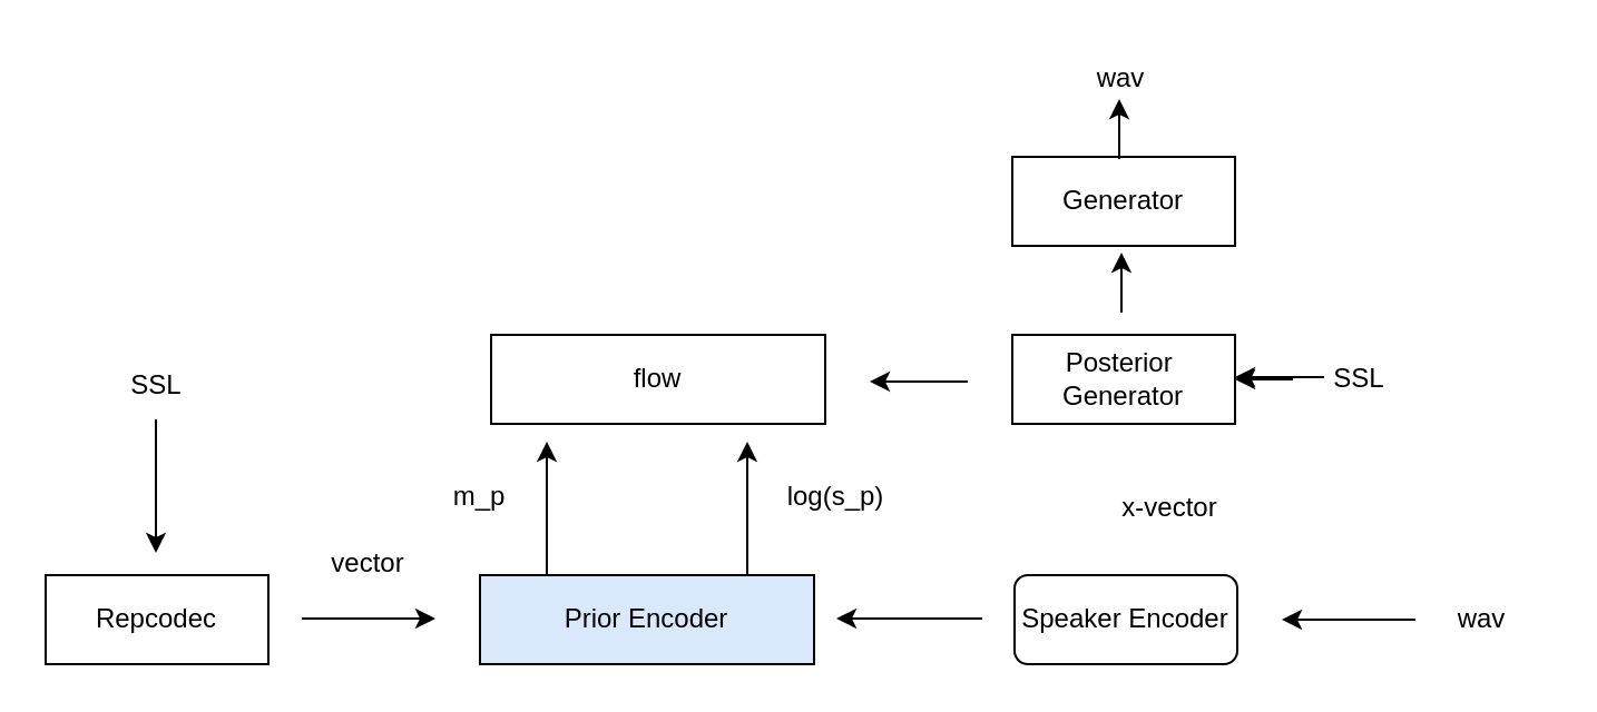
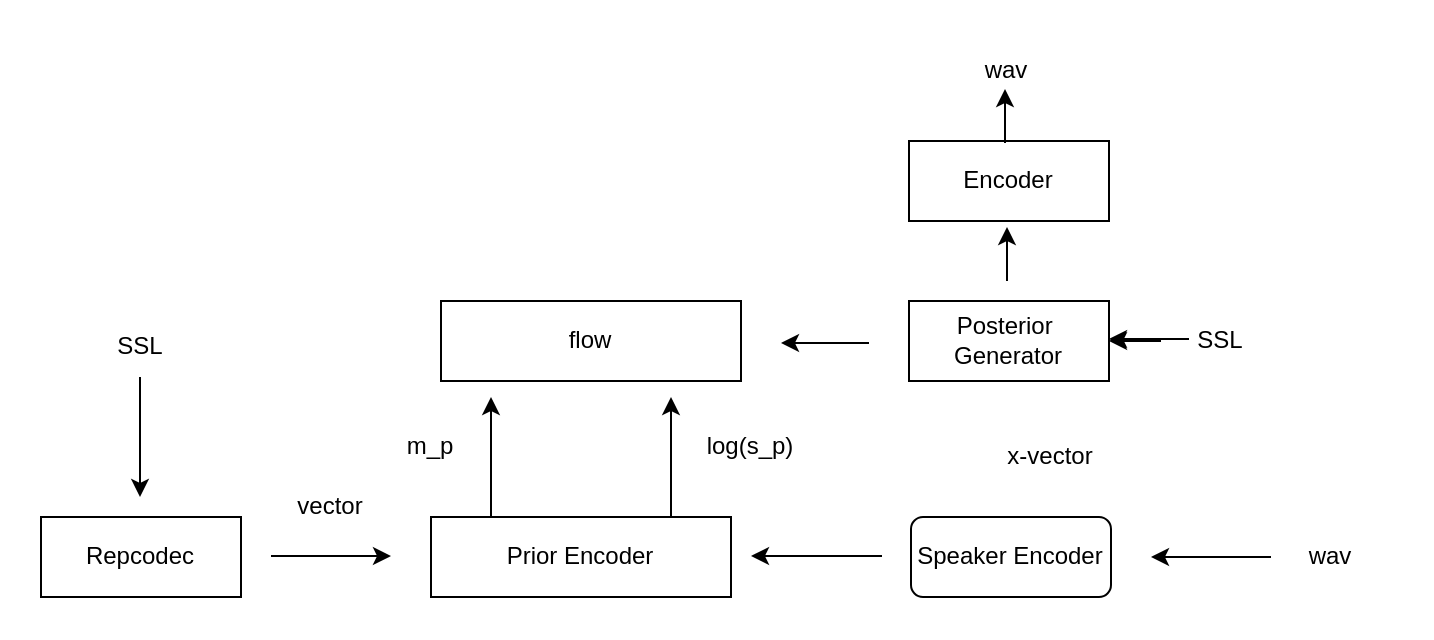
  <mxCell id="0" />
  <mxCell id="1" parent="0" />
  <mxCell id="2" value="Repcodec" style="rounded=0;whiteSpace=wrap;html=1;" vertex="1" parent="1"><mxGeometry x="20" y="258" width="100" height="40" as="geometry" /></mxCell>
  <mxCell id="3" value="" style="endArrow=classic;html=1;rounded=0;" edge="1" parent="1"><mxGeometry width="50" height="50" relative="1" as="geometry"><mxPoint x="69.5" y="188" as="sourcePoint" /><mxPoint x="69.5" y="248" as="targetPoint" /></mxGeometry></mxCell>
  <mxCell id="4" value="SSL" style="text;strokeColor=none;align=center;fillColor=none;html=1;verticalAlign=middle;whiteSpace=wrap;rounded=0;" vertex="1" parent="1"><mxGeometry x="40" y="158" width="60" height="30" as="geometry" /></mxCell>
  <mxCell id="5" value="" style="endArrow=classic;html=1;rounded=0;" edge="1" parent="1"><mxGeometry width="50" height="50" relative="1" as="geometry"><mxPoint x="135" y="277.5" as="sourcePoint" /><mxPoint x="195" y="277.5" as="targetPoint" /></mxGeometry></mxCell>
  <mxCell id="6" value="vector" style="text;strokeColor=none;align=center;fillColor=none;html=1;verticalAlign=middle;whiteSpace=wrap;rounded=0;" vertex="1" parent="1"><mxGeometry x="135" y="238" width="60" height="30" as="geometry" /></mxCell>
- <mxCell id="7" value="Prior Encoder" style="rounded=0;whiteSpace=wrap;html=1;fillColor=#dae8fc;" vertex="1" parent="1"><mxGeometry x="215" y="258" width="150" height="40" as="geometry" /></mxCell>
+ <mxCell id="7" value="Prior Encoder" style="rounded=0;whiteSpace=wrap;html=1;" vertex="1" parent="1"><mxGeometry x="215" y="258" width="150" height="40" as="geometry" /></mxCell>
  <mxCell id="8" value="Speaker Encoder" style="whiteSpace=wrap;html=1;rounded=1;" vertex="1" parent="1"><mxGeometry x="455" y="258" width="100" height="40" as="geometry" /></mxCell>
  <mxCell id="9" value="x-vector" style="text;strokeColor=none;align=center;fillColor=none;html=1;verticalAlign=middle;whiteSpace=wrap;rounded=0;" vertex="1" parent="1"><mxGeometry x="495" y="213" width="60" height="30" as="geometry" /></mxCell>
  <mxCell id="10" value="wav" style="text;strokeColor=none;align=center;fillColor=none;html=1;verticalAlign=middle;whiteSpace=wrap;rounded=0;" vertex="1" parent="1"><mxGeometry x="635" y="263" width="60" height="30" as="geometry" /></mxCell>
  <mxCell id="11" value="" style="endArrow=classic;html=1;rounded=0;" edge="1" parent="1"><mxGeometry width="50" height="50" relative="1" as="geometry"><mxPoint x="440.5" y="277.5" as="sourcePoint" /><mxPoint x="375" y="277.5" as="targetPoint" /></mxGeometry></mxCell>
  <mxCell id="12" value="" style="endArrow=classic;html=1;rounded=0;" edge="1" parent="1"><mxGeometry width="50" height="50" relative="1" as="geometry"><mxPoint x="245" y="258" as="sourcePoint" /><mxPoint x="245" y="198" as="targetPoint" /></mxGeometry></mxCell>
  <mxCell id="13" value="" style="endArrow=classic;html=1;rounded=0;" edge="1" parent="1"><mxGeometry width="50" height="50" relative="1" as="geometry"><mxPoint x="335" y="258" as="sourcePoint" /><mxPoint x="335" y="198" as="targetPoint" /></mxGeometry></mxCell>
  <mxCell id="14" value="m_p" style="text;strokeColor=none;align=center;fillColor=none;html=1;verticalAlign=middle;whiteSpace=wrap;rounded=0;" vertex="1" parent="1"><mxGeometry x="185" y="208" width="60" height="30" as="geometry" /></mxCell>
  <mxCell id="15" value="log(s_p)" style="text;strokeColor=none;align=center;fillColor=none;html=1;verticalAlign=middle;whiteSpace=wrap;rounded=0;" vertex="1" parent="1"><mxGeometry x="345" y="208" width="60" height="30" as="geometry" /></mxCell>
  <mxCell id="16" value="flow" style="rounded=0;whiteSpace=wrap;html=1;" vertex="1" parent="1"><mxGeometry x="220" y="150" width="150" height="40" as="geometry" /></mxCell>
- <mxCell id="17" value="Generator" style="rounded=0;whiteSpace=wrap;html=1;" vertex="1" parent="1"><mxGeometry x="454" y="70" width="100" height="40" as="geometry" /></mxCell>
+ <mxCell id="17" value="Encoder" style="rounded=0;whiteSpace=wrap;html=1;" vertex="1" parent="1"><mxGeometry x="454" y="70" width="100" height="40" as="geometry" /></mxCell>
  <mxCell id="18" value="" style="endArrow=classic;html=1;rounded=0;exitX=0;exitY=0.5;exitDx=0;exitDy=0;" edge="1" parent="1" source="10"><mxGeometry width="50" height="50" relative="1" as="geometry"><mxPoint x="555" y="348" as="sourcePoint" /><mxPoint x="575" y="278" as="targetPoint" /></mxGeometry></mxCell>
  <mxCell id="19" value="Posterior&amp;nbsp; Generator" style="rounded=0;whiteSpace=wrap;html=1;" vertex="1" parent="1"><mxGeometry x="454" y="150" width="100" height="40" as="geometry" /></mxCell>
  <mxCell id="20" value="" style="edgeStyle=orthogonalEdgeStyle;rounded=0;orthogonalLoop=1;jettySize=auto;html=1;" edge="1" parent="1" source="21" target="19"><mxGeometry relative="1" as="geometry" /></mxCell>
  <mxCell id="21" value="SSL" style="text;strokeColor=none;align=center;fillColor=none;html=1;verticalAlign=middle;whiteSpace=wrap;rounded=0;" vertex="1" parent="1"><mxGeometry x="580" y="155" width="60" height="30" as="geometry" /></mxCell>
  <mxCell id="22" value="wav" style="text;strokeColor=none;align=center;fillColor=none;html=1;verticalAlign=middle;whiteSpace=wrap;rounded=0;" vertex="1" parent="1"><mxGeometry x="473" y="20" width="60" height="30" as="geometry" /></mxCell>
  <mxCell id="23" value="" style="endArrow=classic;html=1;rounded=0;" edge="1" parent="1"><mxGeometry width="50" height="50" relative="1" as="geometry"><mxPoint x="594" y="169" as="sourcePoint" /><mxPoint x="554" y="169" as="targetPoint" /></mxGeometry></mxCell>
  <mxCell id="24" value="" style="endArrow=classic;html=1;rounded=0;" edge="1" parent="1"><mxGeometry width="50" height="50" relative="1" as="geometry"><mxPoint x="503" y="140" as="sourcePoint" /><mxPoint x="503" y="113" as="targetPoint" /></mxGeometry></mxCell>
  <mxCell id="25" value="" style="endArrow=classic;html=1;rounded=0;" edge="1" parent="1"><mxGeometry width="50" height="50" relative="1" as="geometry"><mxPoint x="502" y="71" as="sourcePoint" /><mxPoint x="502" y="44" as="targetPoint" /></mxGeometry></mxCell>
  <mxCell id="26" value="" style="endArrow=classic;html=1;rounded=0;" edge="1" parent="1"><mxGeometry width="50" height="50" relative="1" as="geometry"><mxPoint x="434" y="171" as="sourcePoint" /><mxPoint x="390" y="171" as="targetPoint" /></mxGeometry></mxCell>
